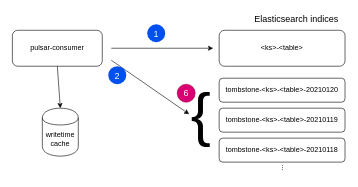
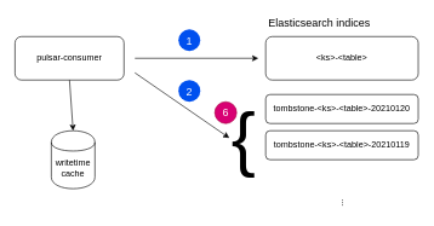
  <mxCell id="0" />
  <mxCell id="1" parent="0" />
  <mxCell id="2" value="&amp;lt;ks&amp;gt;-&amp;lt;table&amp;gt;" style="rounded=1;whiteSpace=wrap;html=1;" vertex="1" parent="1"><mxGeometry x="365" y="50" width="210" height="60" as="geometry" /></mxCell>
  <mxCell id="3" value="tombstone-&amp;lt;ks&amp;gt;-&amp;lt;table&amp;gt;-20210120" style="rounded=1;whiteSpace=wrap;html=1;" vertex="1" parent="1"><mxGeometry x="365" y="130" width="210" height="40" as="geometry" /></mxCell>
  <mxCell id="4" value="tombstone-&amp;lt;ks&amp;gt;-&amp;lt;table&amp;gt;-20210119" style="rounded=1;whiteSpace=wrap;html=1;" vertex="1" parent="1"><mxGeometry x="365" y="180" width="210" height="40" as="geometry" /></mxCell>
- <mxCell id="5" value="tombstone-&amp;lt;ks&amp;gt;-&amp;lt;table&amp;gt;-20210118" style="rounded=1;whiteSpace=wrap;html=1;" vertex="1" parent="1"><mxGeometry x="365" y="230" width="210" height="40" as="geometry" /></mxCell>
  <mxCell id="6" value="..." style="text;html=1;strokeColor=none;fillColor=none;align=center;verticalAlign=middle;whiteSpace=wrap;rounded=0;rotation=90;" vertex="1" parent="1"><mxGeometry x="455" y="270" width="40" height="20" as="geometry" /></mxCell>
  <mxCell id="7" value="pulsar-consumer" style="rounded=1;whiteSpace=wrap;html=1;" vertex="1" parent="1"><mxGeometry x="20" y="50" width="150" height="60" as="geometry" /></mxCell>
  <mxCell id="8" value="writetime&lt;br&gt;cache" style="shape=cylinder;whiteSpace=wrap;html=1;boundedLbl=1;backgroundOutline=1;" vertex="1" parent="1"><mxGeometry x="70" y="180" width="60" height="80" as="geometry" /></mxCell>
  <mxCell id="9" value="" style="endArrow=classic;html=1;" edge="1" parent="1"><mxGeometry width="50" height="50" relative="1" as="geometry"><mxPoint x="185" y="80" as="sourcePoint" /><mxPoint x="355" y="80" as="targetPoint" /></mxGeometry></mxCell>
  <mxCell id="10" value="" style="endArrow=classic;html=1;entryX=0;entryY=0.5;entryDx=0;entryDy=0;" edge="1" parent="1" target="11"><mxGeometry width="50" height="50" relative="1" as="geometry"><mxPoint x="185" y="100" as="sourcePoint" /><mxPoint x="335" y="180" as="targetPoint" /></mxGeometry></mxCell>
  <mxCell id="11" value="{" style="text;html=1;strokeColor=none;fillColor=none;align=center;verticalAlign=middle;whiteSpace=wrap;rounded=0;fontSize=100;" vertex="1" parent="1"><mxGeometry x="315" y="120" width="40" height="140" as="geometry" /></mxCell>
  <mxCell id="12" value="" style="endArrow=classic;html=1;fontSize=100;exitX=0.5;exitY=1;exitDx=0;exitDy=0;entryX=0.5;entryY=0;entryDx=0;entryDy=0;" edge="1" parent="1" source="7" target="8"><mxGeometry width="50" height="50" relative="1" as="geometry"><mxPoint x="-5" y="180" as="sourcePoint" /><mxPoint x="45" y="130" as="targetPoint" /></mxGeometry></mxCell>
- <mxCell id="13" value="Elasticsearch indices" style="text;html=1;strokeColor=none;fillColor=none;align=center;verticalAlign=middle;whiteSpace=wrap;rounded=0;fontSize=15;" vertex="1" parent="1"><mxGeometry x="409" y="20" width="170" height="20" as="geometry" /></mxCell>
- <mxCell id="14" value="2" style="ellipse;whiteSpace=wrap;html=1;fontSize=15;fillColor=#0050ef;strokeColor=none;fontColor=#ffffff;" vertex="1" parent="1"><mxGeometry x="180" y="110" width="30" height="30" as="geometry" /></mxCell>
+ <mxCell id="13" value="Elasticsearch indices" style="text;html=1;strokeColor=none;fillColor=none;align=center;verticalAlign=middle;whiteSpace=wrap;rounded=0;fontSize=15;" vertex="1" parent="1"><mxGeometry x="354" y="20" width="170" height="20" as="geometry" /></mxCell>
+ <mxCell id="14" value="2" style="ellipse;whiteSpace=wrap;html=1;fontSize=15;fillColor=#0050ef;strokeColor=none;fontColor=#ffffff;" vertex="1" parent="1"><mxGeometry x="245" y="110" width="30" height="30" as="geometry" /></mxCell>
  <mxCell id="15" value="1" style="ellipse;whiteSpace=wrap;html=1;fontSize=15;fillColor=#0050ef;strokeColor=none;fontColor=#ffffff;" vertex="1" parent="1"><mxGeometry x="245" y="40" width="30" height="30" as="geometry" /></mxCell>
  <mxCell id="16" value="6" style="ellipse;whiteSpace=wrap;html=1;fontSize=15;fillColor=#d80073;strokeColor=#A50040;fontColor=#ffffff;" vertex="1" parent="1"><mxGeometry x="295" y="140" width="30" height="30" as="geometry" /></mxCell>
